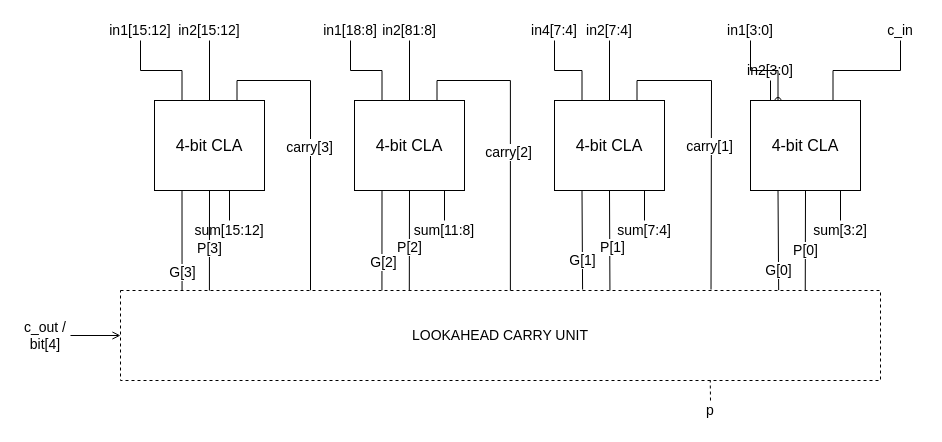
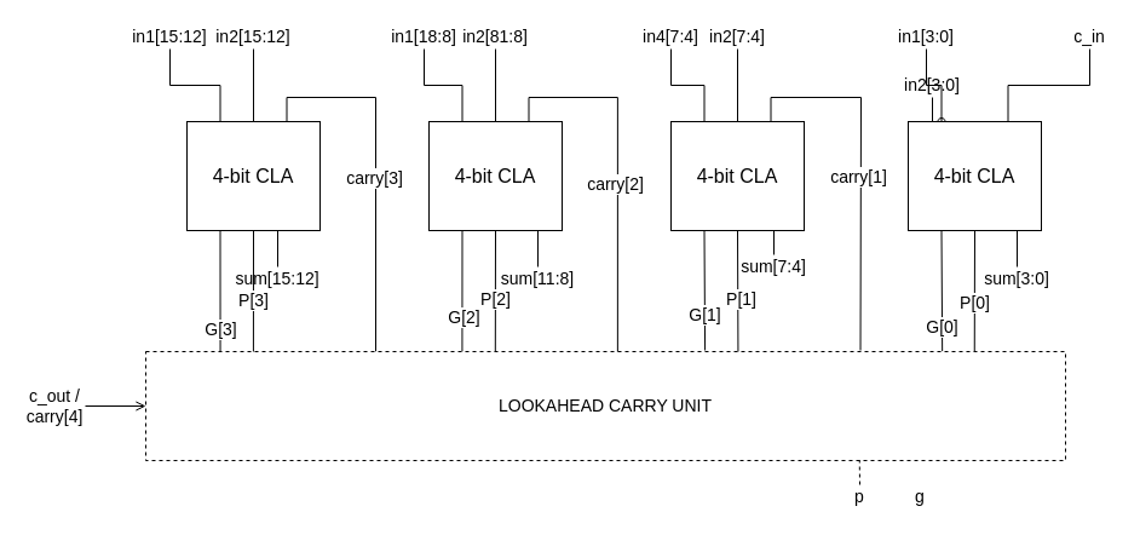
  <mxCell id="0" />
  <mxCell id="1" parent="0" />
  <mxCell id="2" style="edgeStyle=orthogonalEdgeStyle;rounded=0;jumpStyle=arc;orthogonalLoop=1;jettySize=auto;html=1;exitX=0.75;exitY=1;exitDx=0;exitDy=0;entryX=0.5;entryY=0;entryDx=0;entryDy=0;endArrow=none;endFill=0;" edge="1" parent="1" source="9" target="16"><mxGeometry relative="1" as="geometry" /></mxCell>
  <mxCell id="3" style="edgeStyle=orthogonalEdgeStyle;rounded=0;jumpStyle=arc;orthogonalLoop=1;jettySize=auto;html=1;exitX=0.777;exitY=-0.011;exitDx=0;exitDy=0;entryX=0.75;entryY=0;entryDx=0;entryDy=0;endArrow=none;endFill=0;exitPerimeter=0;" edge="1" parent="1" source="56" target="24"><mxGeometry relative="1" as="geometry"><Array as="points"><mxPoint x="711" y="240" /><mxPoint x="711" y="80" /><mxPoint x="637" y="80" /></Array></mxGeometry></mxCell>
  <mxCell id="4" value="carry[1]" style="edgeLabel;html=1;align=center;verticalAlign=middle;resizable=0;points=[];fontSize=14;" vertex="1" connectable="0" parent="3"><mxGeometry x="-0.054" y="2" relative="1" as="geometry"><mxPoint as="offset" /></mxGeometry></mxCell>
  <mxCell id="5" style="edgeStyle=orthogonalEdgeStyle;rounded=0;jumpStyle=arc;orthogonalLoop=1;jettySize=auto;html=1;exitX=0.5;exitY=1;exitDx=0;exitDy=0;entryX=0.901;entryY=-0.003;entryDx=0;entryDy=0;entryPerimeter=0;fontSize=14;endArrow=none;endFill=0;" edge="1" parent="1" source="9" target="56"><mxGeometry relative="1" as="geometry" /></mxCell>
  <mxCell id="6" value="P[0]" style="edgeLabel;html=1;align=center;verticalAlign=middle;resizable=0;points=[];fontSize=14;" vertex="1" connectable="0" parent="5"><mxGeometry x="0.326" relative="1" as="geometry"><mxPoint y="-6" as="offset" /></mxGeometry></mxCell>
  <mxCell id="7" style="edgeStyle=orthogonalEdgeStyle;rounded=0;jumpStyle=arc;orthogonalLoop=1;jettySize=auto;html=1;exitX=0.25;exitY=1;exitDx=0;exitDy=0;entryX=0.866;entryY=-0.003;entryDx=0;entryDy=0;entryPerimeter=0;fontSize=14;endArrow=none;endFill=0;" edge="1" parent="1" source="9" target="56"><mxGeometry relative="1" as="geometry" /></mxCell>
  <mxCell id="8" value="G[0]" style="edgeLabel;html=1;align=center;verticalAlign=middle;resizable=0;points=[];fontSize=14;" vertex="1" connectable="0" parent="7"><mxGeometry x="0.354" y="-1" relative="1" as="geometry"><mxPoint y="12" as="offset" /></mxGeometry></mxCell>
  <mxCell id="9" value="&lt;font style=&quot;font-size: 16px&quot;&gt;4-bit CLA&lt;/font&gt;" style="rounded=0;whiteSpace=wrap;html=1;" vertex="1" parent="1"><mxGeometry x="750" y="100" width="110" height="90" as="geometry" /></mxCell>
  <mxCell id="10" style="edgeStyle=orthogonalEdgeStyle;rounded=0;jumpStyle=arc;orthogonalLoop=1;jettySize=auto;html=1;exitX=0.5;exitY=1;exitDx=0;exitDy=0;entryX=0.25;entryY=0;entryDx=0;entryDy=0;endArrow=none;endFill=0;" edge="1" parent="1" source="11" target="9"><mxGeometry relative="1" as="geometry" /></mxCell>
- <mxCell id="11" value="&lt;font style=&quot;font-size: 14px&quot;&gt;in1[3:0]&lt;/font&gt;" style="text;html=1;strokeColor=none;fillColor=none;align=center;verticalAlign=middle;whiteSpace=wrap;rounded=0;" vertex="1" parent="1"><mxGeometry x="730" y="20" width="40" height="20" as="geometry" /></mxCell>
+ <mxCell id="11" value="&lt;font style=&quot;font-size: 14px&quot;&gt;in1[3:0]&lt;/font&gt;" style="text;html=1;strokeColor=none;fillColor=none;align=center;verticalAlign=middle;whiteSpace=wrap;rounded=0;" vertex="1" parent="1"><mxGeometry x="745" y="20" width="40" height="20" as="geometry" /></mxCell>
  <mxCell id="12" style="edgeStyle=orthogonalEdgeStyle;rounded=0;jumpStyle=arc;orthogonalLoop=1;jettySize=auto;html=1;exitX=0.5;exitY=1;exitDx=0;exitDy=0;entryX=0.5;entryY=0;entryDx=0;entryDy=0;endArrow=none;endFill=0;" edge="1" parent="1" source="13" target="9"><mxGeometry relative="1" as="geometry" /></mxCell>
  <mxCell id="13" value="&lt;font style=&quot;font-size: 14px&quot;&gt;in2[3:0]&lt;/font&gt;" style="text;html=1;strokeColor=none;fillColor=none;align=center;verticalAlign=middle;whiteSpace=wrap;rounded=0;" vertex="1" parent="1"><mxGeometry x="750" y="60" width="40" height="20" as="geometry" /></mxCell>
  <mxCell id="14" style="edgeStyle=orthogonalEdgeStyle;rounded=0;jumpStyle=arc;orthogonalLoop=1;jettySize=auto;html=1;exitX=0.5;exitY=1;exitDx=0;exitDy=0;entryX=0.75;entryY=0;entryDx=0;entryDy=0;endArrow=none;endFill=0;" edge="1" parent="1" source="15" target="9"><mxGeometry relative="1" as="geometry" /></mxCell>
  <mxCell id="15" value="&lt;font style=&quot;font-size: 14px&quot;&gt;c_in&lt;/font&gt;" style="text;html=1;strokeColor=none;fillColor=none;align=center;verticalAlign=middle;whiteSpace=wrap;rounded=0;" vertex="1" parent="1"><mxGeometry x="880" y="20" width="40" height="20" as="geometry" /></mxCell>
- <mxCell id="16" value="sum[3:2]" style="text;html=1;strokeColor=none;fillColor=none;align=center;verticalAlign=middle;whiteSpace=wrap;rounded=0;fontSize=14;" vertex="1" parent="1"><mxGeometry x="820" y="220" width="40" height="20" as="geometry" /></mxCell>
+ <mxCell id="16" value="sum[3:0]" style="text;html=1;strokeColor=none;fillColor=none;align=center;verticalAlign=middle;whiteSpace=wrap;rounded=0;fontSize=14;" vertex="1" parent="1"><mxGeometry x="820" y="220" width="40" height="20" as="geometry" /></mxCell>
  <mxCell id="17" style="edgeStyle=orthogonalEdgeStyle;rounded=0;jumpStyle=arc;orthogonalLoop=1;jettySize=auto;html=1;exitX=0.75;exitY=1;exitDx=0;exitDy=0;entryX=0.5;entryY=0;entryDx=0;entryDy=0;endArrow=none;endFill=0;" edge="1" parent="1" source="24" target="29"><mxGeometry relative="1" as="geometry" /></mxCell>
  <mxCell id="18" style="edgeStyle=orthogonalEdgeStyle;rounded=0;jumpStyle=arc;orthogonalLoop=1;jettySize=auto;html=1;exitX=0.513;exitY=0.02;exitDx=0;exitDy=0;entryX=0.75;entryY=0;entryDx=0;entryDy=0;endArrow=none;endFill=0;exitPerimeter=0;" edge="1" parent="1" source="56" target="37"><mxGeometry relative="1" as="geometry" /></mxCell>
  <mxCell id="19" value="carry[2]" style="edgeLabel;html=1;align=center;verticalAlign=middle;resizable=0;points=[];fontSize=14;" vertex="1" connectable="0" parent="18"><mxGeometry x="-0.08" y="2" relative="1" as="geometry"><mxPoint as="offset" /></mxGeometry></mxCell>
  <mxCell id="20" style="edgeStyle=orthogonalEdgeStyle;rounded=0;jumpStyle=arc;orthogonalLoop=1;jettySize=auto;html=1;exitX=0.5;exitY=1;exitDx=0;exitDy=0;entryX=0.644;entryY=0.012;entryDx=0;entryDy=0;entryPerimeter=0;fontSize=14;endArrow=none;endFill=0;" edge="1" parent="1" source="24" target="56"><mxGeometry relative="1" as="geometry" /></mxCell>
  <mxCell id="21" value="P[1]" style="edgeLabel;html=1;align=center;verticalAlign=middle;resizable=0;points=[];fontSize=14;" vertex="1" connectable="0" parent="20"><mxGeometry x="0.131" y="2" relative="1" as="geometry"><mxPoint as="offset" /></mxGeometry></mxCell>
  <mxCell id="22" style="edgeStyle=orthogonalEdgeStyle;rounded=0;jumpStyle=arc;orthogonalLoop=1;jettySize=auto;html=1;exitX=0.25;exitY=1;exitDx=0;exitDy=0;entryX=0.608;entryY=-0.011;entryDx=0;entryDy=0;entryPerimeter=0;fontSize=14;endArrow=none;endFill=0;" edge="1" parent="1" source="24" target="56"><mxGeometry relative="1" as="geometry" /></mxCell>
  <mxCell id="23" value="G[1]" style="edgeLabel;html=1;align=center;verticalAlign=middle;resizable=0;points=[];fontSize=14;" vertex="1" connectable="0" parent="22"><mxGeometry x="0.654" y="-1" relative="1" as="geometry"><mxPoint y="-12" as="offset" /></mxGeometry></mxCell>
  <mxCell id="24" value="&lt;font style=&quot;font-size: 16px&quot;&gt;4-bit CLA&lt;/font&gt;" style="rounded=0;whiteSpace=wrap;html=1;" vertex="1" parent="1"><mxGeometry x="554" y="100" width="110" height="90" as="geometry" /></mxCell>
  <mxCell id="25" style="edgeStyle=orthogonalEdgeStyle;rounded=0;jumpStyle=arc;orthogonalLoop=1;jettySize=auto;html=1;exitX=0.5;exitY=1;exitDx=0;exitDy=0;entryX=0.25;entryY=0;entryDx=0;entryDy=0;endArrow=none;endFill=0;" edge="1" parent="1" source="26" target="24"><mxGeometry relative="1" as="geometry" /></mxCell>
  <mxCell id="26" value="&lt;font style=&quot;font-size: 14px&quot;&gt;in4[7:4]&lt;/font&gt;" style="text;html=1;strokeColor=none;fillColor=none;align=center;verticalAlign=middle;whiteSpace=wrap;rounded=0;" vertex="1" parent="1"><mxGeometry x="534" y="20" width="40" height="20" as="geometry" /></mxCell>
  <mxCell id="27" style="edgeStyle=orthogonalEdgeStyle;rounded=0;jumpStyle=arc;orthogonalLoop=1;jettySize=auto;html=1;exitX=0.5;exitY=1;exitDx=0;exitDy=0;entryX=0.5;entryY=0;entryDx=0;entryDy=0;endArrow=none;endFill=0;" edge="1" parent="1" source="28" target="24"><mxGeometry relative="1" as="geometry" /></mxCell>
  <mxCell id="28" value="&lt;font style=&quot;font-size: 14px&quot;&gt;in2[7:4]&lt;/font&gt;" style="text;html=1;strokeColor=none;fillColor=none;align=center;verticalAlign=middle;whiteSpace=wrap;rounded=0;" vertex="1" parent="1"><mxGeometry x="589" y="20" width="40" height="20" as="geometry" /></mxCell>
- <mxCell id="29" value="sum[7:4]" style="text;html=1;strokeColor=none;fillColor=none;align=center;verticalAlign=middle;whiteSpace=wrap;rounded=0;fontSize=14;" vertex="1" parent="1"><mxGeometry x="624" y="220" width="40" height="20" as="geometry" /></mxCell>
+ <mxCell id="29" value="sum[7:4]" style="text;html=1;strokeColor=none;fillColor=none;align=center;verticalAlign=middle;whiteSpace=wrap;rounded=0;fontSize=14;" vertex="1" parent="1"><mxGeometry x="619" y="210" width="40" height="20" as="geometry" /></mxCell>
  <mxCell id="30" style="edgeStyle=orthogonalEdgeStyle;rounded=0;jumpStyle=arc;orthogonalLoop=1;jettySize=auto;html=1;exitX=0.75;exitY=1;exitDx=0;exitDy=0;entryX=0.5;entryY=0;entryDx=0;entryDy=0;endArrow=none;endFill=0;" edge="1" parent="1" source="37" target="42"><mxGeometry relative="1" as="geometry" /></mxCell>
  <mxCell id="31" style="edgeStyle=orthogonalEdgeStyle;rounded=0;jumpStyle=arc;orthogonalLoop=1;jettySize=auto;html=1;exitX=0.25;exitY=0;exitDx=0;exitDy=0;entryX=0.75;entryY=0;entryDx=0;entryDy=0;endArrow=none;endFill=0;" edge="1" parent="1" source="56" target="48"><mxGeometry relative="1" as="geometry" /></mxCell>
  <mxCell id="32" value="carry[3]" style="edgeLabel;html=1;align=center;verticalAlign=middle;resizable=0;points=[];fontSize=14;" vertex="1" connectable="0" parent="31"><mxGeometry x="-0.049" y="1" relative="1" as="geometry"><mxPoint as="offset" /></mxGeometry></mxCell>
  <mxCell id="33" style="edgeStyle=orthogonalEdgeStyle;rounded=0;jumpStyle=arc;orthogonalLoop=1;jettySize=auto;html=1;exitX=0.5;exitY=1;exitDx=0;exitDy=0;entryX=0.38;entryY=0.02;entryDx=0;entryDy=0;entryPerimeter=0;fontSize=14;endArrow=none;endFill=0;" edge="1" parent="1" source="37" target="56"><mxGeometry relative="1" as="geometry" /></mxCell>
  <mxCell id="34" value="P[2]" style="edgeLabel;html=1;align=center;verticalAlign=middle;resizable=0;points=[];fontSize=14;" vertex="1" connectable="0" parent="33"><mxGeometry x="0.117" relative="1" as="geometry"><mxPoint as="offset" /></mxGeometry></mxCell>
  <mxCell id="35" style="edgeStyle=orthogonalEdgeStyle;rounded=0;jumpStyle=arc;orthogonalLoop=1;jettySize=auto;html=1;exitX=0.25;exitY=1;exitDx=0;exitDy=0;entryX=0.344;entryY=0.002;entryDx=0;entryDy=0;entryPerimeter=0;fontSize=14;endArrow=none;endFill=0;" edge="1" parent="1" source="37" target="56"><mxGeometry relative="1" as="geometry" /></mxCell>
  <mxCell id="36" value="G[2]" style="edgeLabel;html=1;align=center;verticalAlign=middle;resizable=0;points=[];fontSize=14;" vertex="1" connectable="0" parent="35"><mxGeometry x="0.651" y="1" relative="1" as="geometry"><mxPoint y="-11" as="offset" /></mxGeometry></mxCell>
  <mxCell id="37" value="&lt;font style=&quot;font-size: 16px&quot;&gt;4-bit CLA&lt;/font&gt;" style="rounded=0;whiteSpace=wrap;html=1;" vertex="1" parent="1"><mxGeometry x="354" y="100" width="110" height="90" as="geometry" /></mxCell>
  <mxCell id="38" style="edgeStyle=orthogonalEdgeStyle;rounded=0;jumpStyle=arc;orthogonalLoop=1;jettySize=auto;html=1;exitX=0.5;exitY=1;exitDx=0;exitDy=0;entryX=0.25;entryY=0;entryDx=0;entryDy=0;endArrow=none;endFill=0;" edge="1" parent="1" source="39" target="37"><mxGeometry relative="1" as="geometry" /></mxCell>
  <mxCell id="39" value="&lt;font style=&quot;font-size: 14px&quot;&gt;in1[18:8]&lt;/font&gt;" style="text;html=1;strokeColor=none;fillColor=none;align=center;verticalAlign=middle;whiteSpace=wrap;rounded=0;" vertex="1" parent="1"><mxGeometry x="330" y="20" width="40" height="20" as="geometry" /></mxCell>
  <mxCell id="40" style="edgeStyle=orthogonalEdgeStyle;rounded=0;jumpStyle=arc;orthogonalLoop=1;jettySize=auto;html=1;exitX=0.5;exitY=1;exitDx=0;exitDy=0;entryX=0.5;entryY=0;entryDx=0;entryDy=0;endArrow=none;endFill=0;" edge="1" parent="1" source="41" target="37"><mxGeometry relative="1" as="geometry" /></mxCell>
  <mxCell id="41" value="&lt;font style=&quot;font-size: 14px&quot;&gt;in2[81:8]&lt;/font&gt;" style="text;html=1;strokeColor=none;fillColor=none;align=center;verticalAlign=middle;whiteSpace=wrap;rounded=0;" vertex="1" parent="1"><mxGeometry x="389" y="20" width="40" height="20" as="geometry" /></mxCell>
  <mxCell id="42" value="sum[11:8]" style="text;html=1;strokeColor=none;fillColor=none;align=center;verticalAlign=middle;whiteSpace=wrap;rounded=0;fontSize=14;" vertex="1" parent="1"><mxGeometry x="424" y="220" width="40" height="20" as="geometry" /></mxCell>
  <mxCell id="43" style="edgeStyle=orthogonalEdgeStyle;rounded=0;jumpStyle=arc;orthogonalLoop=1;jettySize=auto;html=1;exitX=0.75;exitY=1;exitDx=0;exitDy=0;entryX=0.5;entryY=0;entryDx=0;entryDy=0;endArrow=none;endFill=0;" edge="1" parent="1" source="48" target="53"><mxGeometry relative="1" as="geometry" /></mxCell>
  <mxCell id="44" style="edgeStyle=orthogonalEdgeStyle;rounded=0;jumpStyle=arc;orthogonalLoop=1;jettySize=auto;html=1;exitX=0.5;exitY=1;exitDx=0;exitDy=0;entryX=0.117;entryY=0.01;entryDx=0;entryDy=0;entryPerimeter=0;fontSize=14;endArrow=none;endFill=0;" edge="1" parent="1" source="48" target="56"><mxGeometry relative="1" as="geometry" /></mxCell>
  <mxCell id="45" value="P[3]" style="edgeLabel;html=1;align=center;verticalAlign=middle;resizable=0;points=[];fontSize=14;" vertex="1" connectable="0" parent="44"><mxGeometry x="0.142" relative="1" as="geometry"><mxPoint as="offset" /></mxGeometry></mxCell>
  <mxCell id="46" style="edgeStyle=orthogonalEdgeStyle;rounded=0;jumpStyle=arc;orthogonalLoop=1;jettySize=auto;html=1;exitX=0.25;exitY=1;exitDx=0;exitDy=0;entryX=0.081;entryY=0;entryDx=0;entryDy=0;entryPerimeter=0;fontSize=14;endArrow=none;endFill=0;" edge="1" parent="1" source="48" target="56"><mxGeometry relative="1" as="geometry" /></mxCell>
  <mxCell id="47" value="G[3]" style="edgeLabel;html=1;align=center;verticalAlign=middle;resizable=0;points=[];fontSize=14;" vertex="1" connectable="0" parent="46"><mxGeometry x="0.64" relative="1" as="geometry"><mxPoint as="offset" /></mxGeometry></mxCell>
  <mxCell id="48" value="&lt;font style=&quot;font-size: 16px&quot;&gt;4-bit CLA&lt;/font&gt;" style="rounded=0;whiteSpace=wrap;html=1;" vertex="1" parent="1"><mxGeometry x="154" y="100" width="110" height="90" as="geometry" /></mxCell>
  <mxCell id="49" style="edgeStyle=orthogonalEdgeStyle;rounded=0;jumpStyle=arc;orthogonalLoop=1;jettySize=auto;html=1;exitX=0.5;exitY=1;exitDx=0;exitDy=0;entryX=0.25;entryY=0;entryDx=0;entryDy=0;endArrow=none;endFill=0;" edge="1" parent="1" source="50" target="48"><mxGeometry relative="1" as="geometry" /></mxCell>
  <mxCell id="50" value="&lt;font style=&quot;font-size: 14px&quot;&gt;in1[15:12]&lt;/font&gt;" style="text;html=1;strokeColor=none;fillColor=none;align=center;verticalAlign=middle;whiteSpace=wrap;rounded=0;" vertex="1" parent="1"><mxGeometry x="120" y="20" width="40" height="20" as="geometry" /></mxCell>
  <mxCell id="51" style="edgeStyle=orthogonalEdgeStyle;rounded=0;jumpStyle=arc;orthogonalLoop=1;jettySize=auto;html=1;exitX=0.5;exitY=1;exitDx=0;exitDy=0;entryX=0.5;entryY=0;entryDx=0;entryDy=0;endArrow=none;endFill=0;" edge="1" parent="1" source="52" target="48"><mxGeometry relative="1" as="geometry" /></mxCell>
  <mxCell id="52" value="&lt;font style=&quot;font-size: 14px&quot;&gt;in2[15:12]&lt;/font&gt;" style="text;html=1;strokeColor=none;fillColor=none;align=center;verticalAlign=middle;whiteSpace=wrap;rounded=0;" vertex="1" parent="1"><mxGeometry x="189" y="20" width="40" height="20" as="geometry" /></mxCell>
  <mxCell id="53" value="sum[15:12]" style="text;html=1;strokeColor=none;fillColor=none;align=center;verticalAlign=middle;whiteSpace=wrap;rounded=0;fontSize=14;" vertex="1" parent="1"><mxGeometry x="209" y="220" width="40" height="20" as="geometry" /></mxCell>
  <mxCell id="54" style="edgeStyle=orthogonalEdgeStyle;rounded=0;jumpStyle=arc;orthogonalLoop=1;jettySize=auto;html=1;exitX=1;exitY=0.5;exitDx=0;exitDy=0;entryX=0;entryY=0.5;entryDx=0;entryDy=0;fontSize=14;endArrow=open;endFill=0;" edge="1" parent="1" source="55" target="56"><mxGeometry relative="1" as="geometry" /></mxCell>
- <mxCell id="55" value="c_out / bit[4]" style="text;html=1;strokeColor=none;fillColor=none;align=center;verticalAlign=middle;whiteSpace=wrap;rounded=0;fontSize=14;" vertex="1" parent="1"><mxGeometry x="20" y="325" width="50" height="20" as="geometry" /></mxCell>
+ <mxCell id="55" value="c_out / carry[4]" style="text;html=1;strokeColor=none;fillColor=none;align=center;verticalAlign=middle;whiteSpace=wrap;rounded=0;fontSize=14;" vertex="1" parent="1"><mxGeometry x="20" y="325" width="50" height="20" as="geometry" /></mxCell>
  <mxCell id="56" value="LOOKAHEAD CARRY UNIT" style="rounded=0;whiteSpace=wrap;html=1;fontSize=14;dashed=1;" vertex="1" parent="1"><mxGeometry x="120" y="290" width="760" height="90" as="geometry" /></mxCell>
  <mxCell id="57" style="edgeStyle=orthogonalEdgeStyle;rounded=0;jumpStyle=arc;orthogonalLoop=1;jettySize=auto;html=1;exitX=0.5;exitY=0;exitDx=0;exitDy=0;entryX=0.776;entryY=0.996;entryDx=0;entryDy=0;entryPerimeter=0;fontSize=14;endArrow=none;endFill=0;dashed=1;" edge="1" parent="1" source="58" target="56"><mxGeometry relative="1" as="geometry" /></mxCell>
  <mxCell id="58" value="p" style="text;html=1;strokeColor=none;fillColor=none;align=center;verticalAlign=middle;whiteSpace=wrap;rounded=0;fontSize=14;" vertex="1" parent="1"><mxGeometry x="690" y="400" width="40" height="20" as="geometry" /></mxCell>
+ <mxCell id="59" value="g" style="text;html=1;strokeColor=none;fillColor=none;align=center;verticalAlign=middle;whiteSpace=wrap;rounded=0;fontSize=14;" vertex="1" parent="1"><mxGeometry x="740" y="400" width="40" height="20" as="geometry" /></mxCell>
